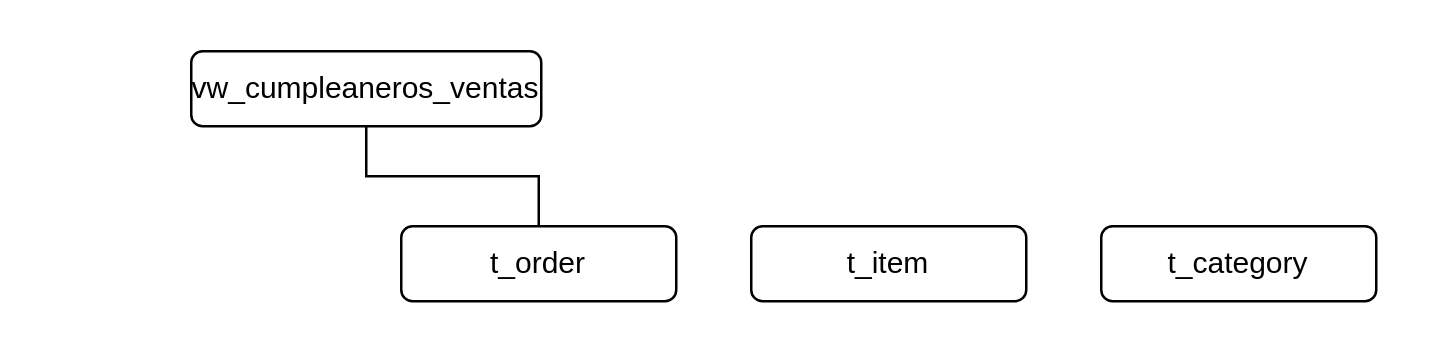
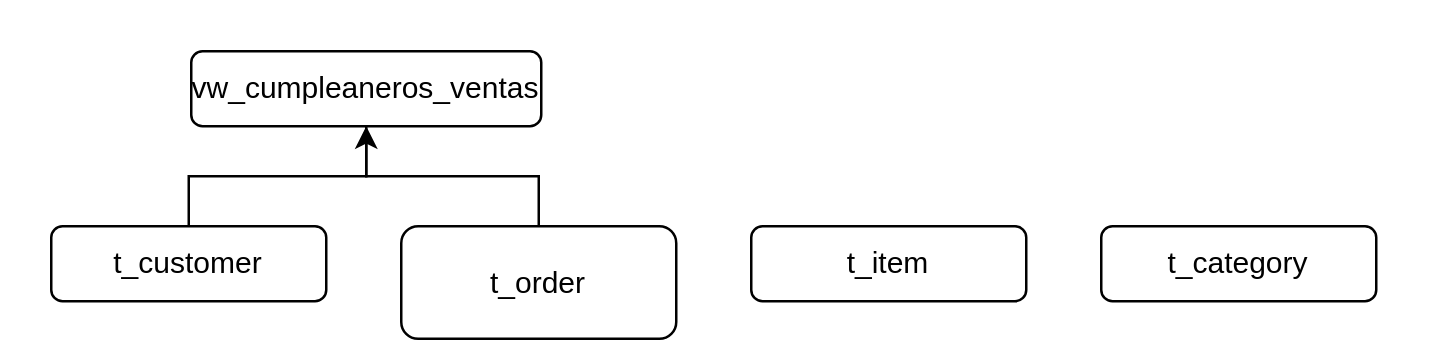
  <mxCell id="0" />
  <mxCell id="1" parent="0" />
  <mxCell id="2" value="t_category" style="rounded=1;whiteSpace=wrap;html=1;" vertex="1" parent="1"><mxGeometry x="440" y="90" width="110" height="30" as="geometry" /></mxCell>
  <mxCell id="3" value="" style="edgeStyle=orthogonalEdgeStyle;rounded=0;orthogonalLoop=1;jettySize=auto;html=1;endArrow=none;" edge="1" parent="1" source="4" target="8"><mxGeometry relative="1" as="geometry" /></mxCell>
- <mxCell id="4" value="t_order" style="rounded=1;whiteSpace=wrap;html=1;" vertex="1" parent="1"><mxGeometry x="160" y="90" width="110" height="30" as="geometry" /></mxCell>
+ <mxCell id="4" value="t_order" style="rounded=1;whiteSpace=wrap;html=1;" vertex="1" parent="1"><mxGeometry x="160" y="90" width="110" height="45" as="geometry" /></mxCell>
  <mxCell id="5" value="t_item" style="rounded=1;whiteSpace=wrap;html=1;" vertex="1" parent="1"><mxGeometry x="300" y="90" width="110" height="30" as="geometry" /></mxCell>
+ <mxCell id="6" style="edgeStyle=orthogonalEdgeStyle;rounded=0;orthogonalLoop=1;jettySize=auto;html=1;" edge="1" parent="1" source="7" target="8"><mxGeometry relative="1" as="geometry" /></mxCell>
+ <mxCell id="7" value="t_customer" style="rounded=1;whiteSpace=wrap;html=1;" vertex="1" parent="1"><mxGeometry x="20" y="90" width="110" height="30" as="geometry" /></mxCell>
  <mxCell id="8" value="vw_cumpleaneros_ventas" style="rounded=1;whiteSpace=wrap;html=1;" vertex="1" parent="1"><mxGeometry x="76" y="20" width="140" height="30" as="geometry" /></mxCell>
